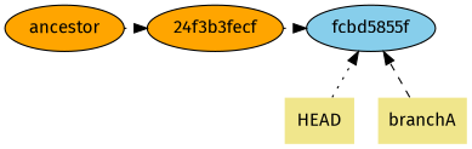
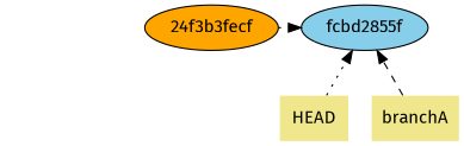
  digraph {
    fontname="Fira Sans"
    rankdir=BT
    node [fillcolor=orange fontname="Fira Sans" shape=oval style=filled]
    edge [arrowhead=normal fontname="Fira Sans" style=dotted]
-   ancestor
    n2 [label="24f3b3fecf"]
-   fcbd2855f [fillcolor=skyblue label=fcbd5855f]
+   fcbd2855f [fillcolor=skyblue]
    HEAD [fillcolor=khaki shape=none]
    branchA [fillcolor=khaki shape=none]
    subgraph sub_1 {
      rank=max
-     ancestor
      n2
      fcbd2855f
    }
    subgraph sub_2 {
      rank=min
      HEAD
      branchA
    }
-   ancestor -> n2
    n2 -> fcbd2855f
    HEAD -> fcbd2855f
    branchA -> fcbd2855f [style=dashed]
  }
